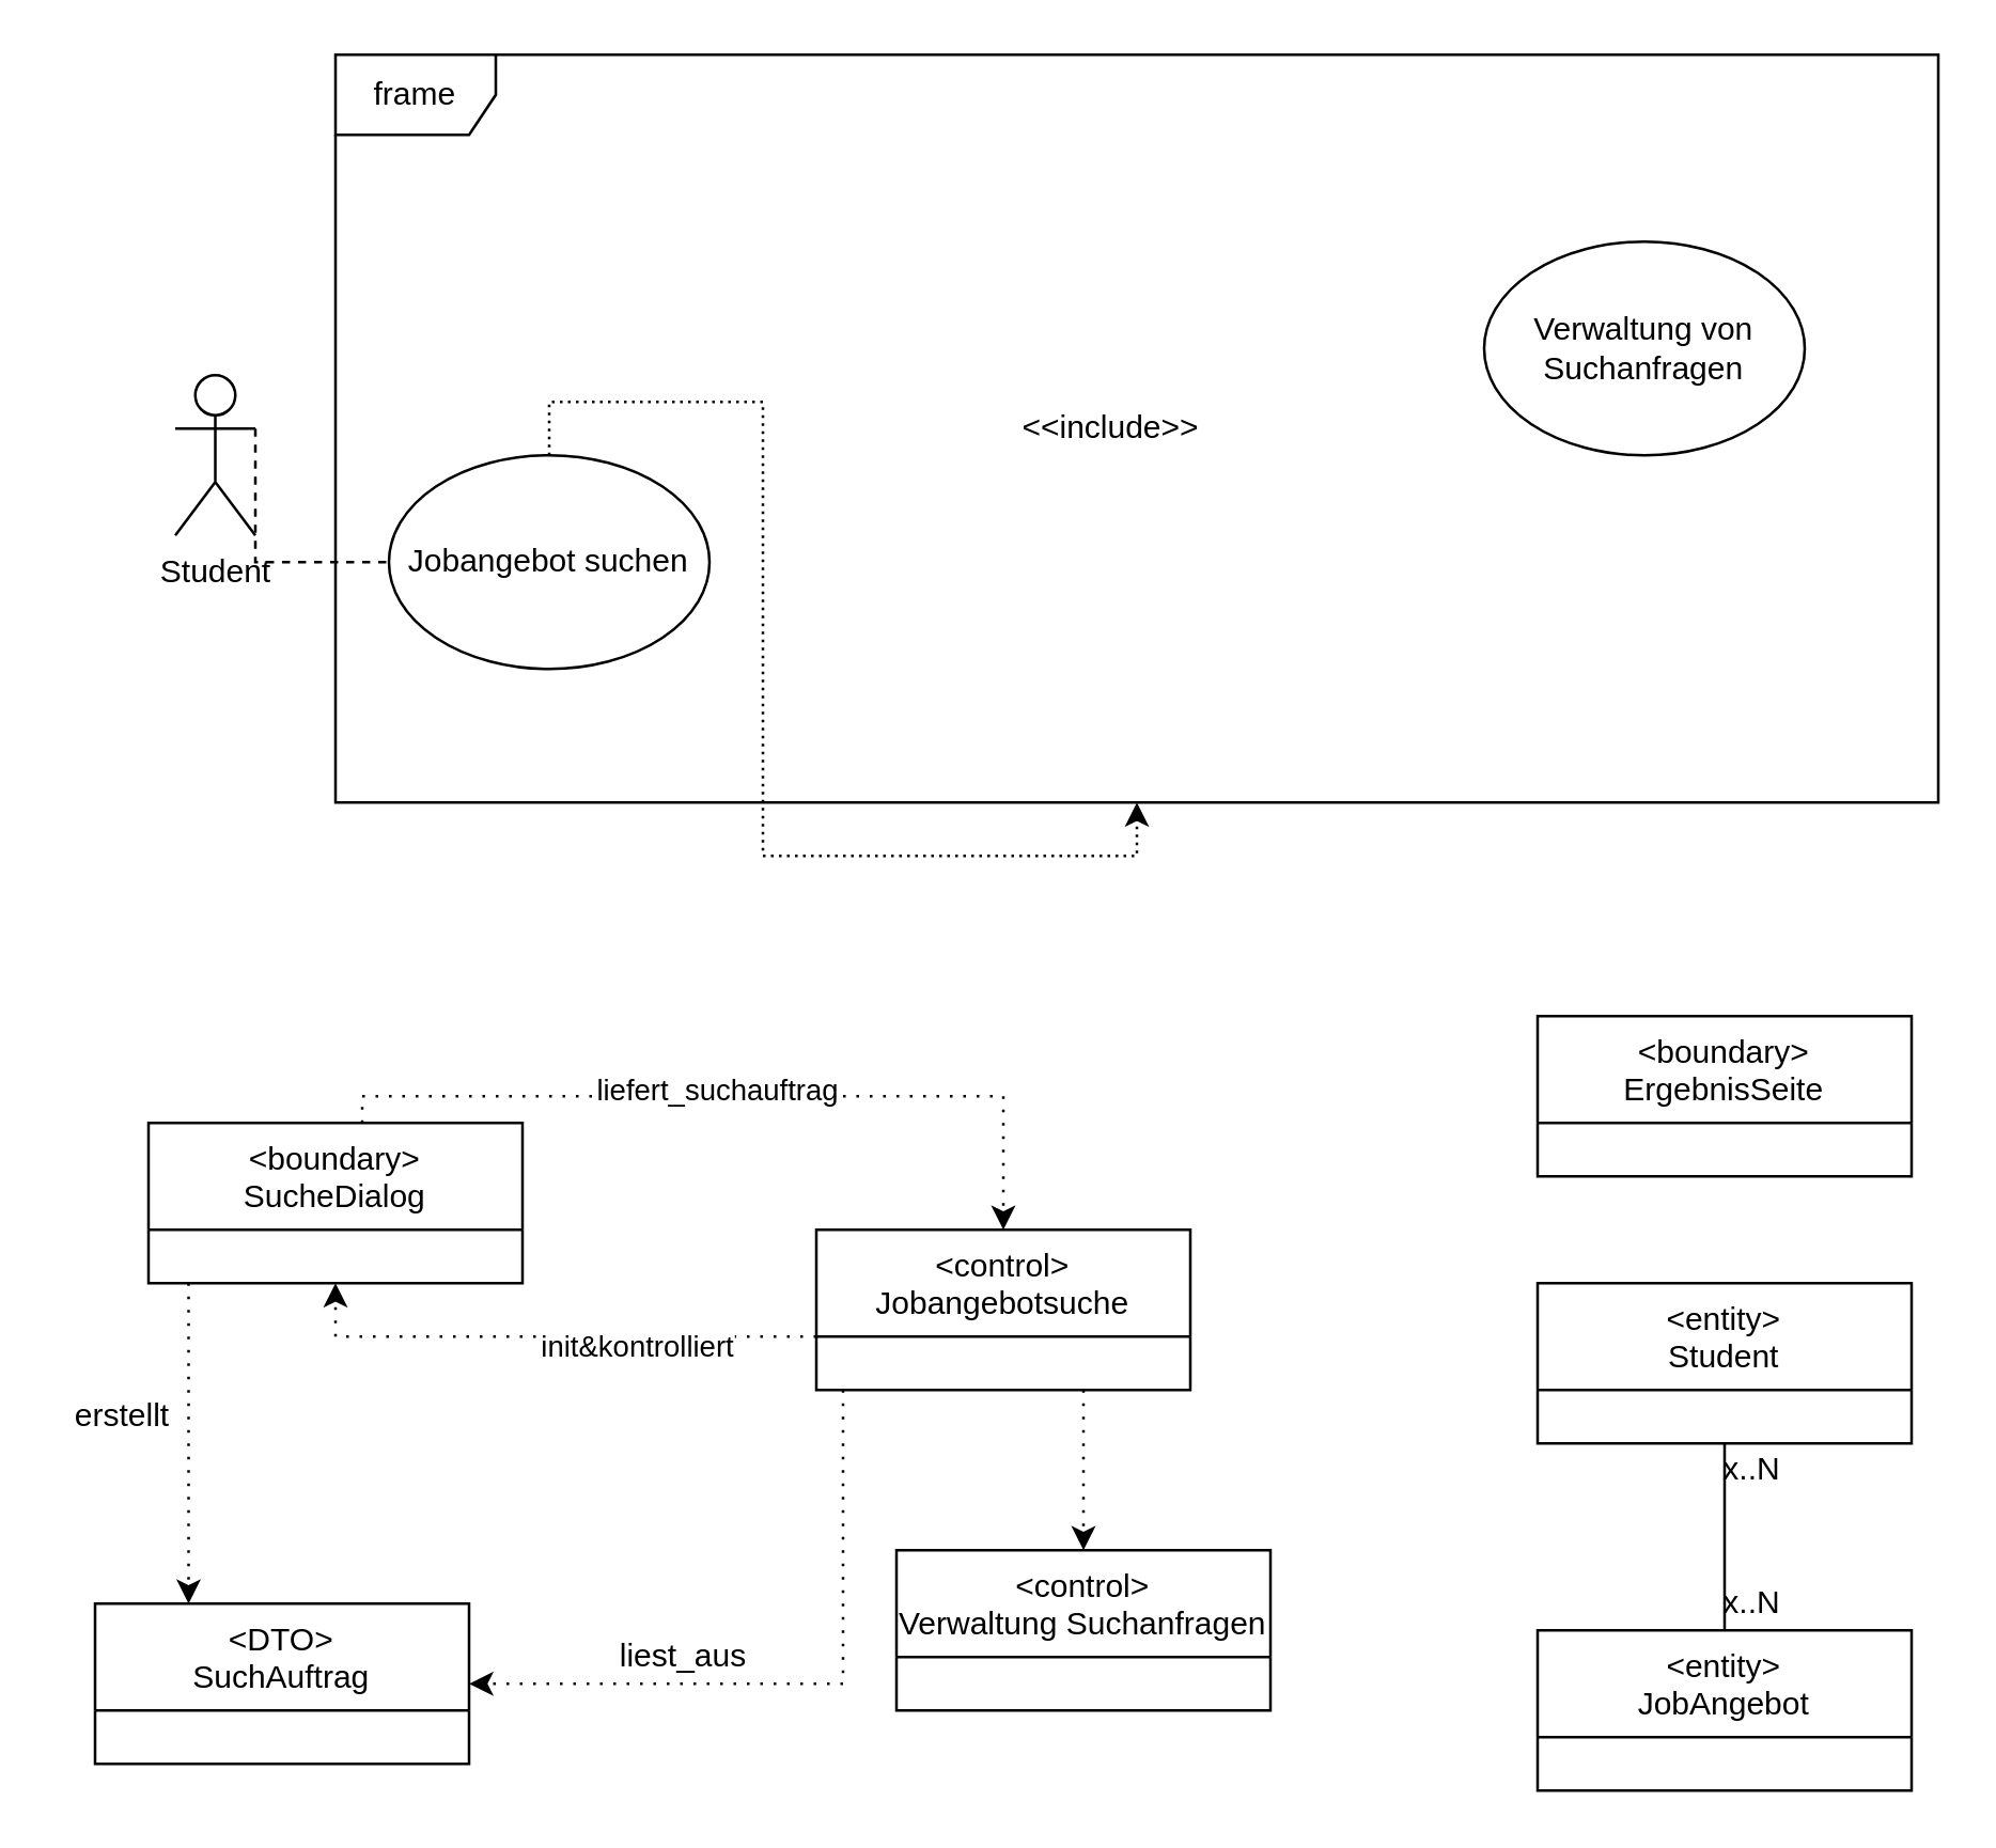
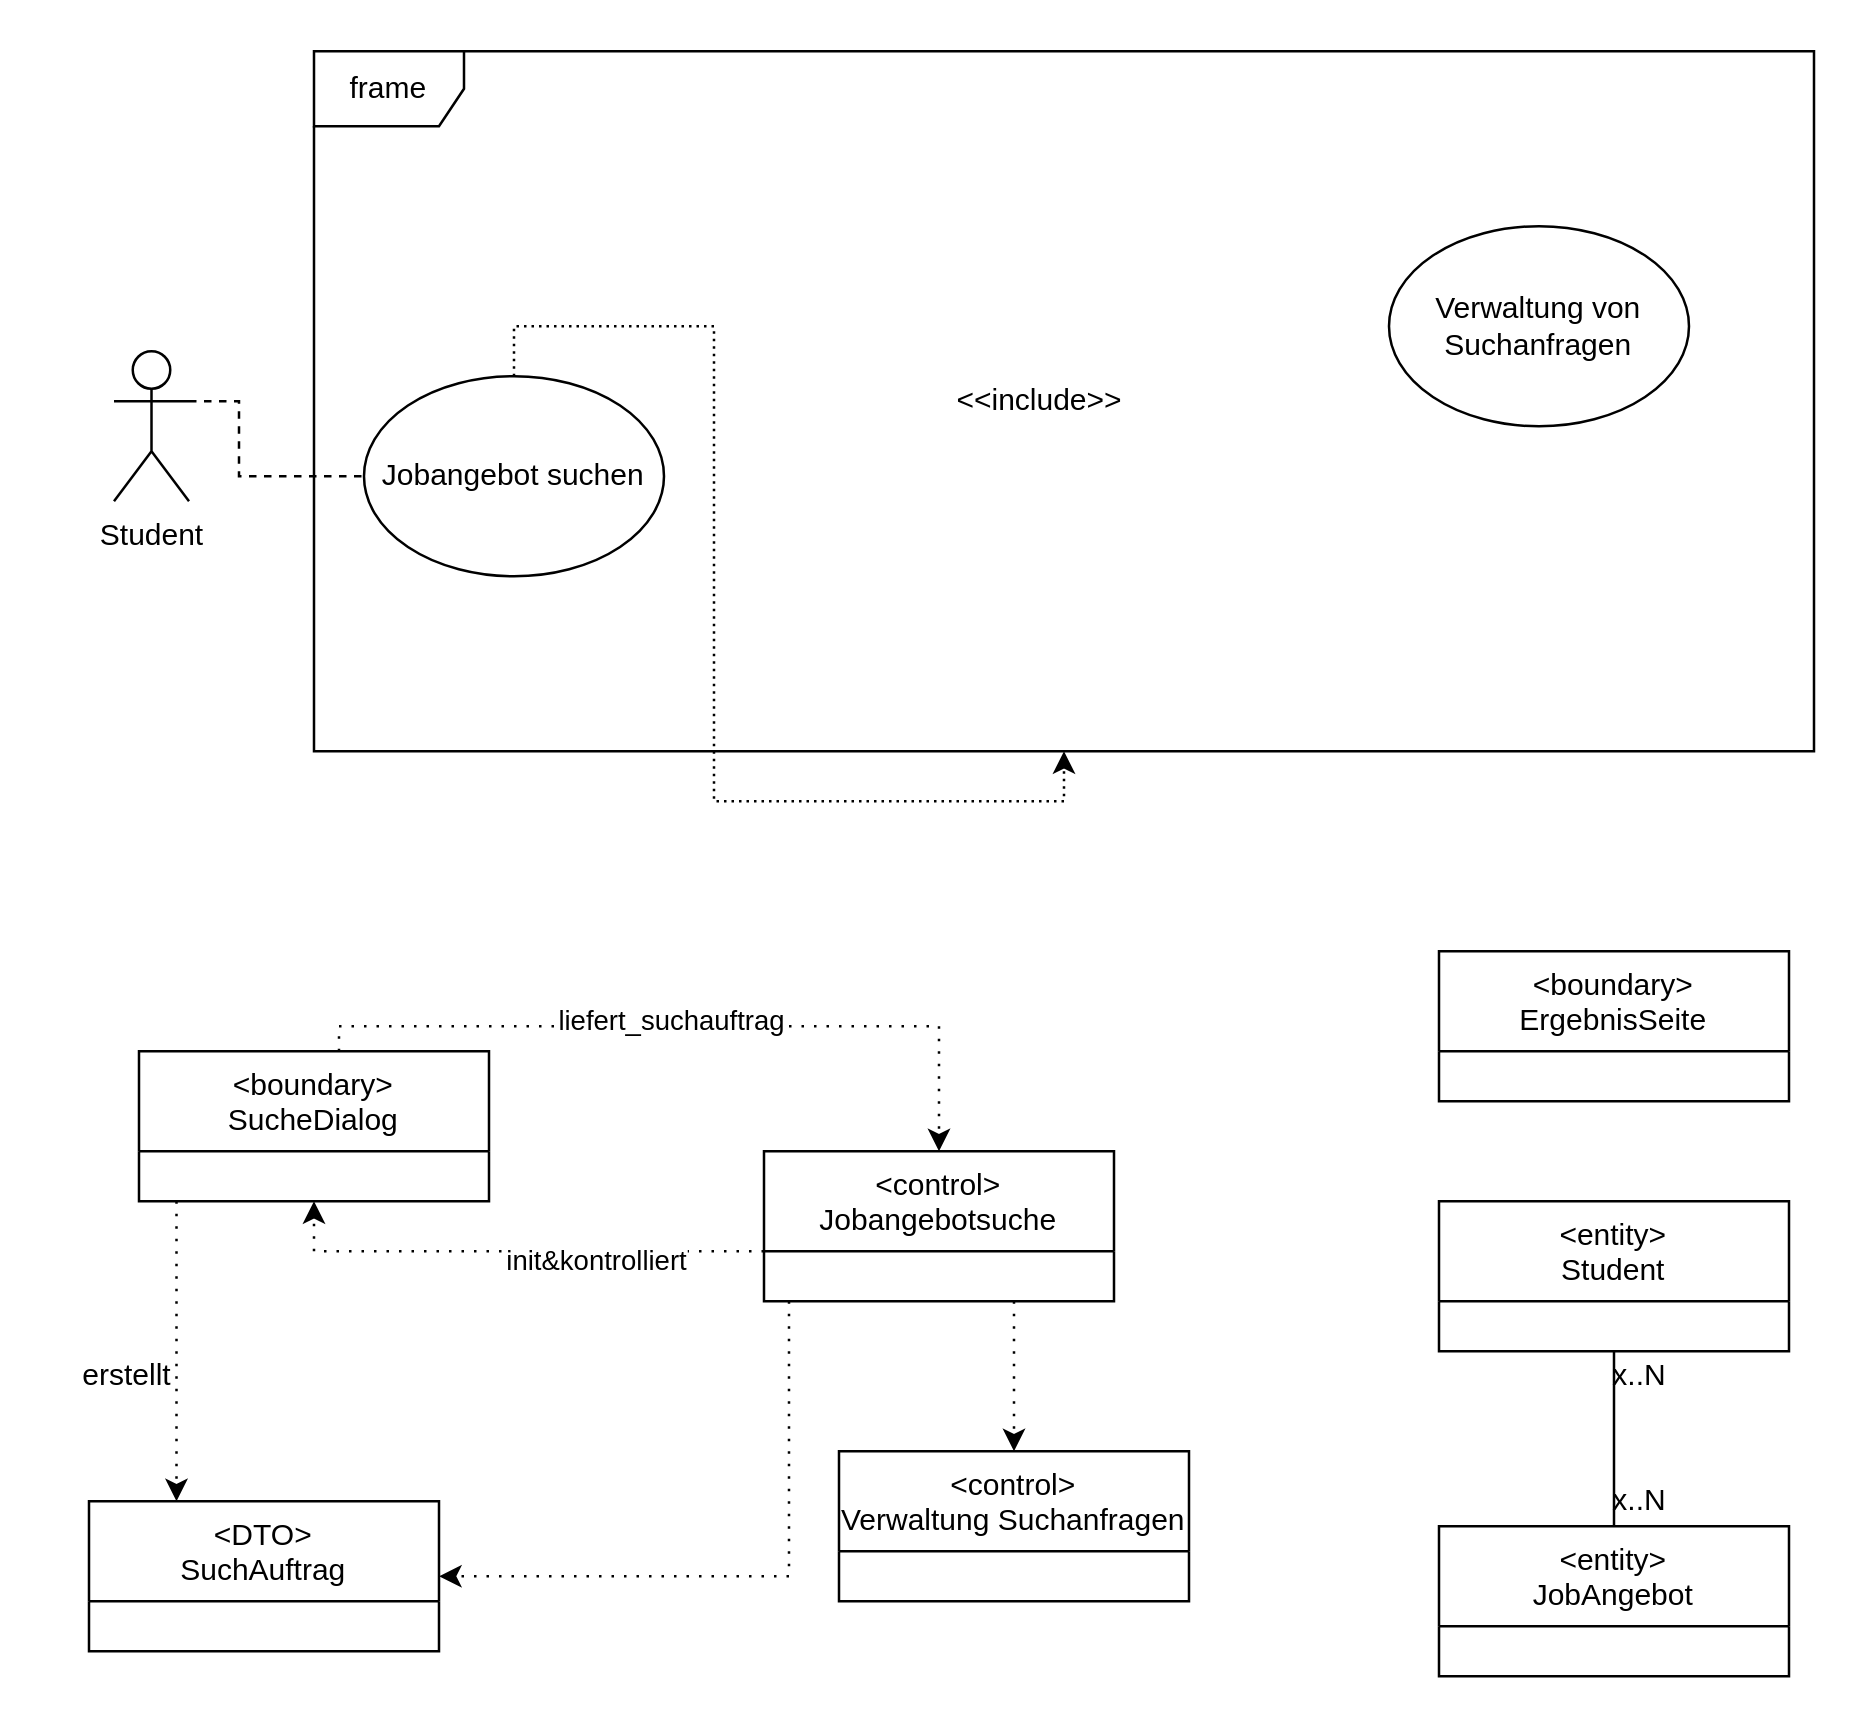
  <mxCell id="0" />
  <mxCell id="1" parent="0" />
- <mxCell id="2" value="Student" style="shape=umlActor;verticalLabelPosition=bottom;verticalAlign=top;html=1;outlineConnect=0;" vertex="1" parent="1"><mxGeometry x="65" y="140" width="30" height="60" as="geometry" /></mxCell>
+ <mxCell id="2" value="Student" style="shape=umlActor;verticalLabelPosition=bottom;verticalAlign=top;html=1;outlineConnect=0;" vertex="1" parent="1"><mxGeometry x="45" y="140" width="30" height="60" as="geometry" /></mxCell>
  <mxCell id="3" value="frame" style="shape=umlFrame;whiteSpace=wrap;html=1;" vertex="1" parent="1"><mxGeometry x="125" y="20" width="600" height="280" as="geometry" /></mxCell>
  <mxCell id="4" style="edgeStyle=orthogonalEdgeStyle;rounded=0;orthogonalLoop=1;jettySize=auto;html=1;entryX=0.5;entryY=0;entryDx=0;entryDy=0;dashed=1;dashPattern=1 4;" edge="1" parent="1" source="8" target="9"><mxGeometry relative="1" as="geometry"><Array as="points"><mxPoint x="405" y="540" /><mxPoint x="405" y="540" /></Array></mxGeometry></mxCell>
  <mxCell id="5" style="edgeStyle=orthogonalEdgeStyle;rounded=0;orthogonalLoop=1;jettySize=auto;html=1;entryX=0.5;entryY=1;entryDx=0;entryDy=0;dashed=1;dashPattern=1 4;" edge="1" parent="1" source="8" target="13"><mxGeometry relative="1" as="geometry"><Array as="points"><mxPoint x="125" y="500" /></Array></mxGeometry></mxCell>
  <mxCell id="6" value="init&amp;amp;kontrolliert" style="edgeLabel;html=1;align=center;verticalAlign=middle;resizable=0;points=[];" vertex="1" connectable="0" parent="5"><mxGeometry x="-0.32" y="3" relative="1" as="geometry"><mxPoint as="offset" /></mxGeometry></mxCell>
  <mxCell id="7" style="edgeStyle=orthogonalEdgeStyle;rounded=0;orthogonalLoop=1;jettySize=auto;html=1;entryX=1;entryY=0.5;entryDx=0;entryDy=0;dashed=1;dashPattern=1 4;" edge="1" parent="1" source="8" target="14"><mxGeometry relative="1" as="geometry"><Array as="points"><mxPoint x="315" y="630" /></Array></mxGeometry></mxCell>
  <mxCell id="8" value="&lt;control&gt;&#10;Jobangebotsuche" style="swimlane;fontStyle=0;childLayout=stackLayout;horizontal=1;startSize=40;fillColor=none;horizontalStack=0;resizeParent=1;resizeParentMax=0;resizeLast=0;collapsible=1;marginBottom=0;" vertex="1" parent="1"><mxGeometry x="305" y="460" width="140" height="60" as="geometry" /></mxCell>
  <mxCell id="9" value="&lt;control&gt;&#10;Verwaltung Suchanfragen" style="swimlane;fontStyle=0;childLayout=stackLayout;horizontal=1;startSize=40;fillColor=none;horizontalStack=0;resizeParent=1;resizeParentMax=0;resizeLast=0;collapsible=1;marginBottom=0;" vertex="1" parent="1"><mxGeometry x="335" y="580" width="140" height="60" as="geometry" /></mxCell>
  <mxCell id="10" style="edgeStyle=orthogonalEdgeStyle;rounded=0;orthogonalLoop=1;jettySize=auto;html=1;entryX=0.5;entryY=0;entryDx=0;entryDy=0;dashed=1;dashPattern=1 4;" edge="1" parent="1" source="13" target="8"><mxGeometry relative="1" as="geometry"><Array as="points"><mxPoint x="135" y="410" /><mxPoint x="375" y="410" /></Array></mxGeometry></mxCell>
  <mxCell id="11" value="liefert_suchauftrag" style="edgeLabel;html=1;align=center;verticalAlign=middle;resizable=0;points=[];" vertex="1" connectable="0" parent="10"><mxGeometry x="0.43" y="3" relative="1" as="geometry"><mxPoint x="-73" as="offset" /></mxGeometry></mxCell>
  <mxCell id="12" style="edgeStyle=orthogonalEdgeStyle;rounded=0;orthogonalLoop=1;jettySize=auto;html=1;entryX=0.25;entryY=0;entryDx=0;entryDy=0;dashed=1;dashPattern=1 4;" edge="1" parent="1" source="13" target="14"><mxGeometry relative="1" as="geometry"><Array as="points"><mxPoint x="70" y="520" /><mxPoint x="70" y="520" /></Array></mxGeometry></mxCell>
  <mxCell id="13" value="&lt;boundary&gt;&#10;SucheDialog" style="swimlane;fontStyle=0;childLayout=stackLayout;horizontal=1;startSize=40;fillColor=none;horizontalStack=0;resizeParent=1;resizeParentMax=0;resizeLast=0;collapsible=1;marginBottom=0;" vertex="1" parent="1"><mxGeometry x="55" y="420" width="140" height="60" as="geometry" /></mxCell>
  <mxCell id="14" value="&lt;DTO&gt;&#10;SuchAuftrag" style="swimlane;fontStyle=0;childLayout=stackLayout;horizontal=1;startSize=40;fillColor=none;horizontalStack=0;resizeParent=1;resizeParentMax=0;resizeLast=0;collapsible=1;marginBottom=0;" vertex="1" parent="1"><mxGeometry x="35" y="600" width="140" height="60" as="geometry" /></mxCell>
- <mxCell id="15" value="erstellt" style="text;html=1;align=center;verticalAlign=middle;resizable=0;points=[];autosize=1;" vertex="1" parent="1"><mxGeometry x="20" y="520" width="50" height="20" as="geometry" /></mxCell>
- <mxCell id="16" value="liest_aus" style="text;html=1;align=center;verticalAlign=middle;resizable=0;points=[];autosize=1;" vertex="1" parent="1"><mxGeometry x="225" y="610" width="60" height="20" as="geometry" /></mxCell>
+ <mxCell id="15" value="erstellt" style="text;html=1;align=center;verticalAlign=middle;resizable=0;points=[];autosize=1;" vertex="1" parent="1"><mxGeometry x="25" y="540" width="50" height="20" as="geometry" /></mxCell>
  <mxCell id="17" style="edgeStyle=orthogonalEdgeStyle;rounded=0;orthogonalLoop=1;jettySize=auto;html=1;endArrow=none;endFill=0;" edge="1" parent="1" source="18" target="19"><mxGeometry relative="1" as="geometry" /></mxCell>
  <mxCell id="18" value="&lt;entity&gt;&#10;Student" style="swimlane;fontStyle=0;childLayout=stackLayout;horizontal=1;startSize=40;fillColor=none;horizontalStack=0;resizeParent=1;resizeParentMax=0;resizeLast=0;collapsible=1;marginBottom=0;" vertex="1" parent="1"><mxGeometry x="575" y="480" width="140" height="60" as="geometry" /></mxCell>
  <mxCell id="19" value="&lt;entity&gt;&#10;JobAngebot" style="swimlane;fontStyle=0;childLayout=stackLayout;horizontal=1;startSize=40;fillColor=none;horizontalStack=0;resizeParent=1;resizeParentMax=0;resizeLast=0;collapsible=1;marginBottom=0;" vertex="1" parent="1"><mxGeometry x="575" y="610" width="140" height="60" as="geometry" /></mxCell>
  <mxCell id="20" value="x..N" style="text;html=1;align=center;verticalAlign=middle;resizable=0;points=[];autosize=1;" vertex="1" parent="1"><mxGeometry x="635" y="590" width="40" height="20" as="geometry" /></mxCell>
  <mxCell id="21" value="x..N" style="text;html=1;align=center;verticalAlign=middle;resizable=0;points=[];autosize=1;" vertex="1" parent="1"><mxGeometry x="635" y="540" width="40" height="20" as="geometry" /></mxCell>
  <mxCell id="22" value="&lt;boundary&gt;&#10;ErgebnisSeite" style="swimlane;fontStyle=0;childLayout=stackLayout;horizontal=1;startSize=40;fillColor=none;horizontalStack=0;resizeParent=1;resizeParentMax=0;resizeLast=0;collapsible=1;marginBottom=0;" vertex="1" parent="1"><mxGeometry x="575" y="380" width="140" height="60" as="geometry" /></mxCell>
  <mxCell id="23" style="edgeStyle=orthogonalEdgeStyle;rounded=0;orthogonalLoop=1;jettySize=auto;html=1;endArrow=classic;endFill=1;dashed=1;dashPattern=1 2;" edge="1" parent="1" source="24" target="3"><mxGeometry relative="1" as="geometry" /></mxCell>
- <mxCell id="24" value="Jobangebot suchen" style="ellipse;whiteSpace=wrap;html=1;" vertex="1" parent="1"><mxGeometry x="145" y="170" width="120" height="80" as="geometry" /></mxCell>
+ <mxCell id="24" value="Jobangebot suchen" style="ellipse;whiteSpace=wrap;html=1;" vertex="1" parent="1"><mxGeometry x="145" y="150" width="120" height="80" as="geometry" /></mxCell>
  <mxCell id="25" value="Verwaltung von Suchanfragen" style="ellipse;whiteSpace=wrap;html=1;" vertex="1" parent="1"><mxGeometry x="555" y="90" width="120" height="80" as="geometry" /></mxCell>
  <mxCell id="26" value="&amp;lt;&amp;lt;include&amp;gt;&amp;gt;" style="text;html=1;align=center;verticalAlign=middle;resizable=0;points=[];autosize=1;" vertex="1" parent="1"><mxGeometry x="375" y="150" width="80" height="20" as="geometry" /></mxCell>
  <mxCell id="27" style="edgeStyle=orthogonalEdgeStyle;rounded=0;orthogonalLoop=1;jettySize=auto;html=1;endArrow=none;endFill=0;exitX=1;exitY=0.333;exitDx=0;exitDy=0;exitPerimeter=0;entryX=0;entryY=0.5;entryDx=0;entryDy=0;dashed=1;" edge="1" parent="1" source="2" target="24"><mxGeometry relative="1" as="geometry"><mxPoint x="424.5" y="330" as="sourcePoint" /><mxPoint x="424.5" y="400" as="targetPoint" /><Array as="points"><mxPoint x="95" y="160" /><mxPoint x="95" y="190" /></Array></mxGeometry></mxCell>
